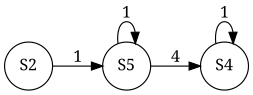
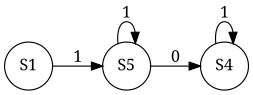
  digraph {
    fontname="Noto Serif"
    rankdir=LR
    node [fontname="Noto Serif" shape=circle]
    edge [fontname="Noto Serif"]
    S4
    S5
-   S2
+   S2 [label=S1]
    S4 -> S4 [label=1]
-   S5 -> S4 [label=4]
+   S5 -> S4 [label=0]
    S5 -> S5 [label=1]
    S2 -> S5 [label=1]
  }
